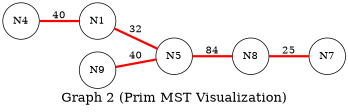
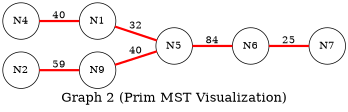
  graph {
    fontname="DejaVu Serif"
    fontsize=18
    label="Graph 2 (Prim MST Visualization)"
    rankdir=LR
    node [fontname="DejaVu Serif" shape=circle]
    edge [color=red fontname="DejaVu Serif" penwidth=3.0]
    N4
    N1
    N5
-   N6 [label=N8]
+   N6
    N7
    n6 [label=N9]
+   N2
    N4 -- N1 [label=40]
    N1 -- N5 [label=32]
    N5 -- N6 [label=84]
    N6 -- N7 [label=25]
    n6 -- N5 [label=40]
+   N2 -- n6 [label=59]
  }
